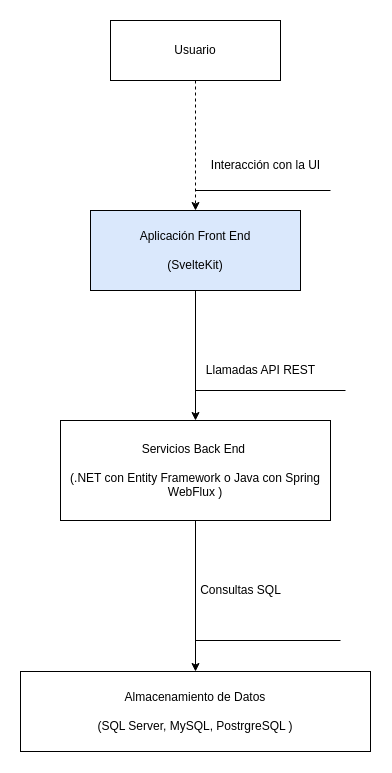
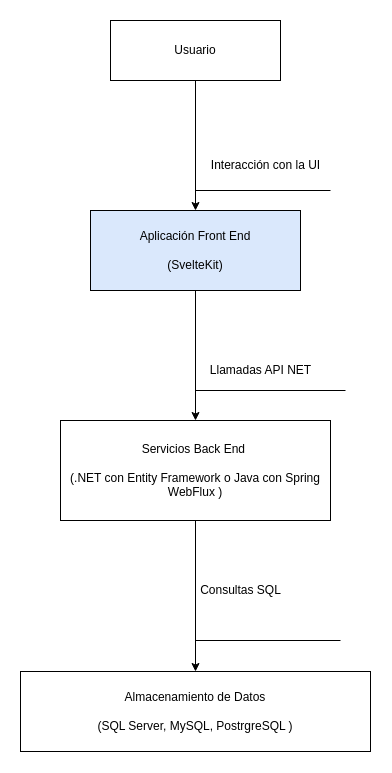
  <mxCell id="0" />
  <mxCell id="1" parent="0" />
- <mxCell id="2" style="edgeStyle=none;html=1;dashed=1;" parent="1" source="3" target="5" edge="1"><mxGeometry relative="1" as="geometry"><mxPoint x="195" y="190" as="targetPoint" /></mxGeometry></mxCell>
+ <mxCell id="2" style="edgeStyle=none;html=1;" parent="1" source="3" target="5" edge="1"><mxGeometry relative="1" as="geometry"><mxPoint x="195" y="190" as="targetPoint" /></mxGeometry></mxCell>
  <mxCell id="3" value="Usuario" style="rounded=0;whiteSpace=wrap;html=1;" parent="1" vertex="1"><mxGeometry x="110" y="20" width="170" height="60" as="geometry" /></mxCell>
  <mxCell id="4" style="edgeStyle=none;html=1;" parent="1" source="5" target="9" edge="1"><mxGeometry relative="1" as="geometry"><mxPoint x="195" y="410" as="targetPoint" /></mxGeometry></mxCell>
  <mxCell id="5" value="Aplicación Front End&lt;br&gt;&lt;br&gt;(SvelteKit)" style="rounded=0;whiteSpace=wrap;html=1;fillColor=#dae8fc;" parent="1" vertex="1"><mxGeometry x="90" y="210" width="210" height="80" as="geometry" /></mxCell>
  <mxCell id="6" value="" style="endArrow=none;html=1;" parent="1" edge="1"><mxGeometry width="50" height="50" relative="1" as="geometry"><mxPoint x="195" y="190" as="sourcePoint" /><mxPoint x="330" y="190" as="targetPoint" /></mxGeometry></mxCell>
  <mxCell id="7" value="Interacción con la UI" style="text;html=1;align=center;verticalAlign=middle;resizable=0;points=[];autosize=1;strokeColor=none;fillColor=none;" parent="1" vertex="1"><mxGeometry x="200" y="150" width="130" height="30" as="geometry" /></mxCell>
  <mxCell id="8" style="edgeStyle=none;html=1;" parent="1" source="9" target="10" edge="1"><mxGeometry relative="1" as="geometry"><mxPoint x="195" y="660" as="targetPoint" /></mxGeometry></mxCell>
  <mxCell id="9" value="Servicios Back End&amp;nbsp;&lt;br&gt;&lt;br&gt;(.NET con Entity Framework o Java con Spring WebFlux )" style="rounded=0;whiteSpace=wrap;html=1;" parent="1" vertex="1"><mxGeometry x="60" y="420" width="270" height="100" as="geometry" /></mxCell>
  <mxCell id="10" value="Almacenamiento de Datos&lt;br&gt;&lt;br&gt;(SQL Server, MySQL, PostrgreSQL )" style="rounded=0;whiteSpace=wrap;html=1;" parent="1" vertex="1"><mxGeometry x="20" y="671" width="350" height="80" as="geometry" /></mxCell>
  <mxCell id="11" value="" style="endArrow=none;html=1;" parent="1" edge="1"><mxGeometry width="50" height="50" relative="1" as="geometry"><mxPoint x="195" y="390" as="sourcePoint" /><mxPoint x="345" y="390" as="targetPoint" /></mxGeometry></mxCell>
- <mxCell id="12" value="Llamadas API REST" style="text;html=1;align=center;verticalAlign=middle;resizable=0;points=[];autosize=1;strokeColor=none;fillColor=none;" parent="1" vertex="1"><mxGeometry x="195" y="355" width="130" height="30" as="geometry" /></mxCell>
+ <mxCell id="12" value="Llamadas API NET" style="text;html=1;align=center;verticalAlign=middle;resizable=0;points=[];autosize=1;strokeColor=none;fillColor=none;" parent="1" vertex="1"><mxGeometry x="195" y="355" width="130" height="30" as="geometry" /></mxCell>
  <mxCell id="13" value="" style="endArrow=none;html=1;" parent="1" edge="1"><mxGeometry width="50" height="50" relative="1" as="geometry"><mxPoint x="195" y="640" as="sourcePoint" /><mxPoint x="340" y="640" as="targetPoint" /></mxGeometry></mxCell>
  <mxCell id="14" value="Consultas SQL" style="text;html=1;align=center;verticalAlign=middle;resizable=0;points=[];autosize=1;strokeColor=none;fillColor=none;" parent="1" vertex="1"><mxGeometry x="190" y="575" width="100" height="30" as="geometry" /></mxCell>
